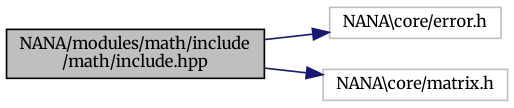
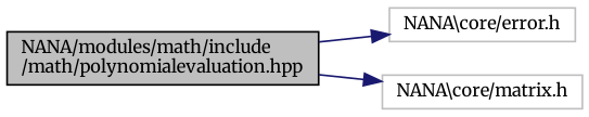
  digraph {
    rankdir=LR
    fontname=Merriweather
    node [color=grey75 fillcolor=white fontname=Merriweather fontsize=10 shape=record style=filled]
    edge [color=midnightblue fontname=Merriweather fontsize=10 labelfontname=Helvetica labelfontsize=10 style=solid]
-   n1 [color=black fillcolor=grey75 fontcolor=black height=0.2 label="NANA/modules/math/include\l/math/include.hpp" width=0.4]
+   n1 [color=black fillcolor=grey75 fontcolor=black height=0.2 label="NANA/modules/math/include\l/math/polynomialevaluation.hpp" width=0.4]
    n2 [height=0.2 label="NANA\\core/error.h" width=0.4]
    n3 [height=0.2 label="NANA\\core/matrix.h" width=0.4]
    n1 -> n2
    n1 -> n3
  }
